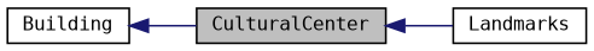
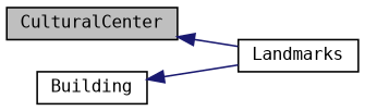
  digraph {
    fontname="DejaVu Sans Mono"
    rankdir=LR
    node [color=black fillcolor=white fontname="DejaVu Sans Mono" fontsize=10 shape=record style=filled]
    edge [color=midnightblue dir=back fontname="DejaVu Sans Mono" fontsize=10 labelfontname=Helvetica labelfontsize=10 style=solid]
    n1 [fillcolor=grey75 fontcolor=black height=0.2 label=CulturalCenter width=0.4]
    n2 [height=0.2 label=Landmarks width=0.4]
    n3 [height=0.2 label=Building width=0.4]
    n1 -> n2
-   n3 -> n1
+   n3 -> n2
  }
